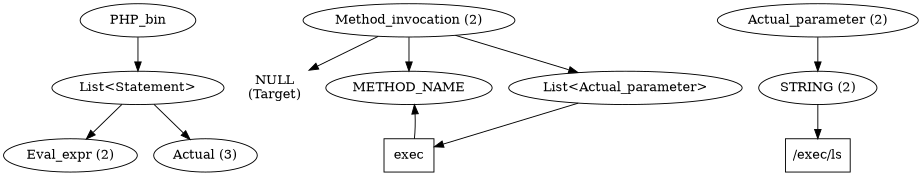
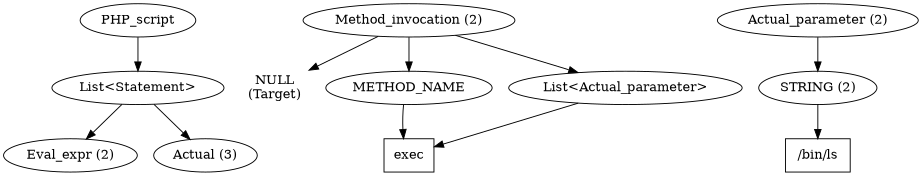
  digraph {
    ordering=out
-   n1 [label=PHP_bin]
+   n1 [label=PHP_script]
    n2 [label="List<Statement>"]
    n3 [label="Eval_expr (2)"]
    n4 [label="Actual (3)"]
    n5 [label="Method_invocation (2)"]
    n6 [label="NULL\n(Target)" shape=plaintext]
    n7 [label=METHOD_NAME]
    n8 [label="List<Actual_parameter>"]
    n9 [label=exec shape=box]
    n10 [label="Actual_parameter (2)"]
    n11 [label="STRING (2)"]
-   n12 [label="/exec/ls" shape=box]
+   n12 [label="/bin/ls" shape=box]
    n1 -> n2
    n2 -> n3
    n2 -> n4
    n5 -> n6
    n5 -> n7
    n5 -> n8
-   n9 -> n7
+   n7 -> n9
    n8 -> n9
    n10 -> n11
    n11 -> n12
  }
